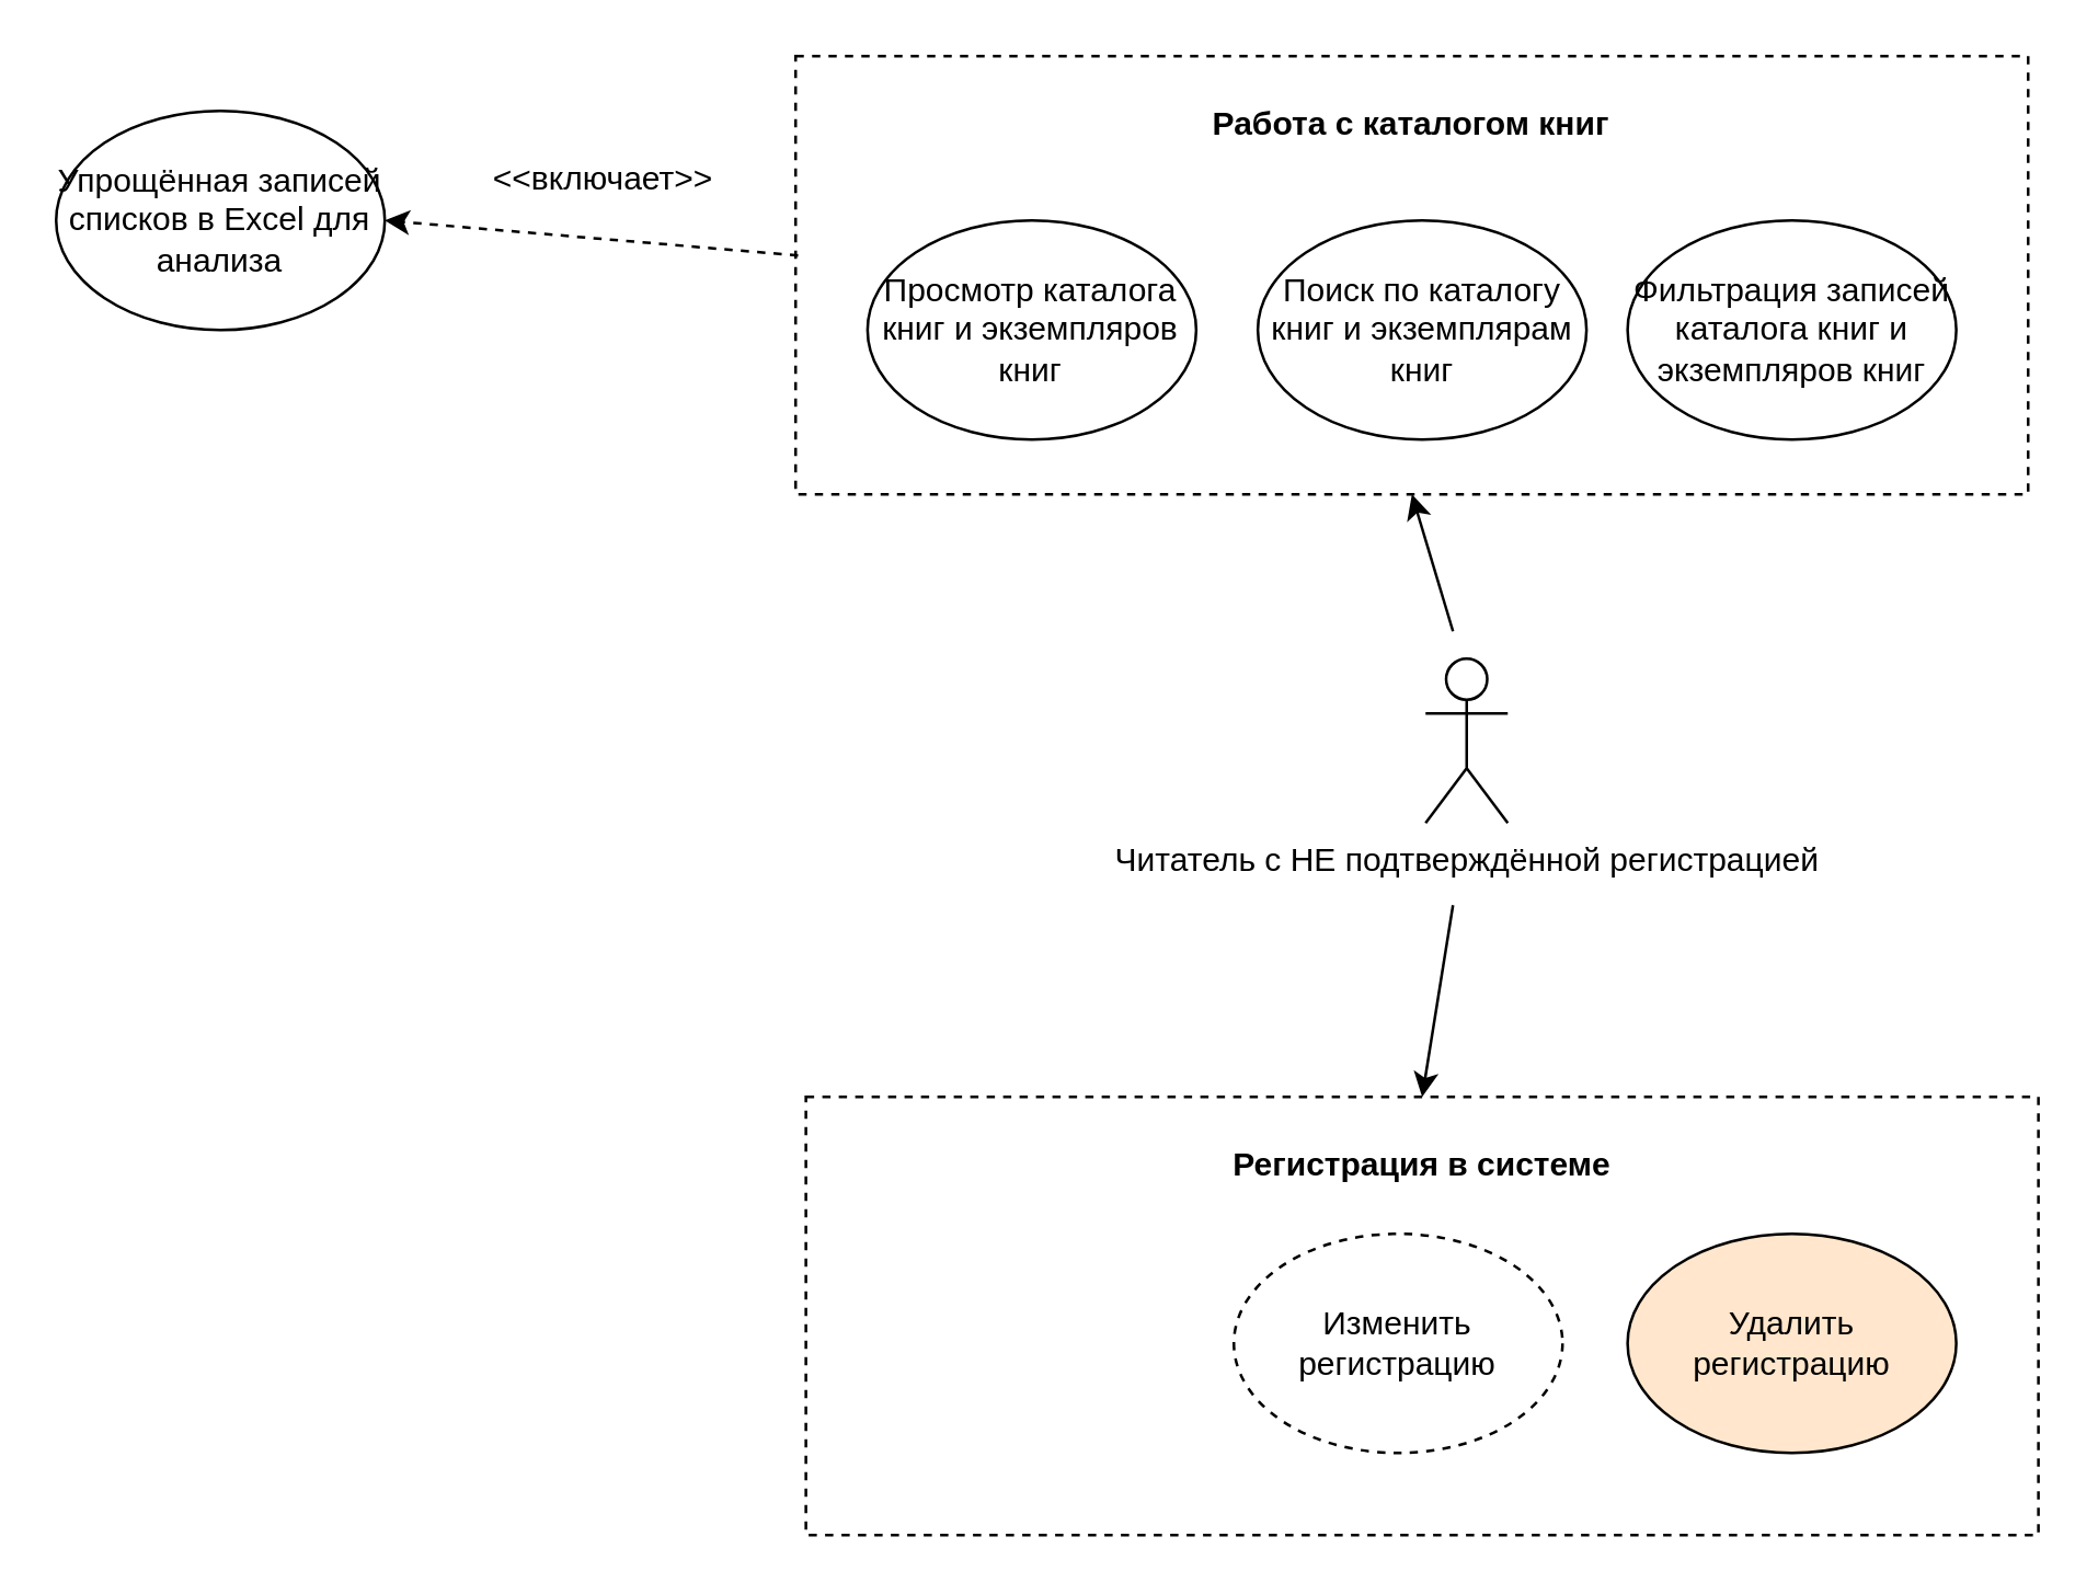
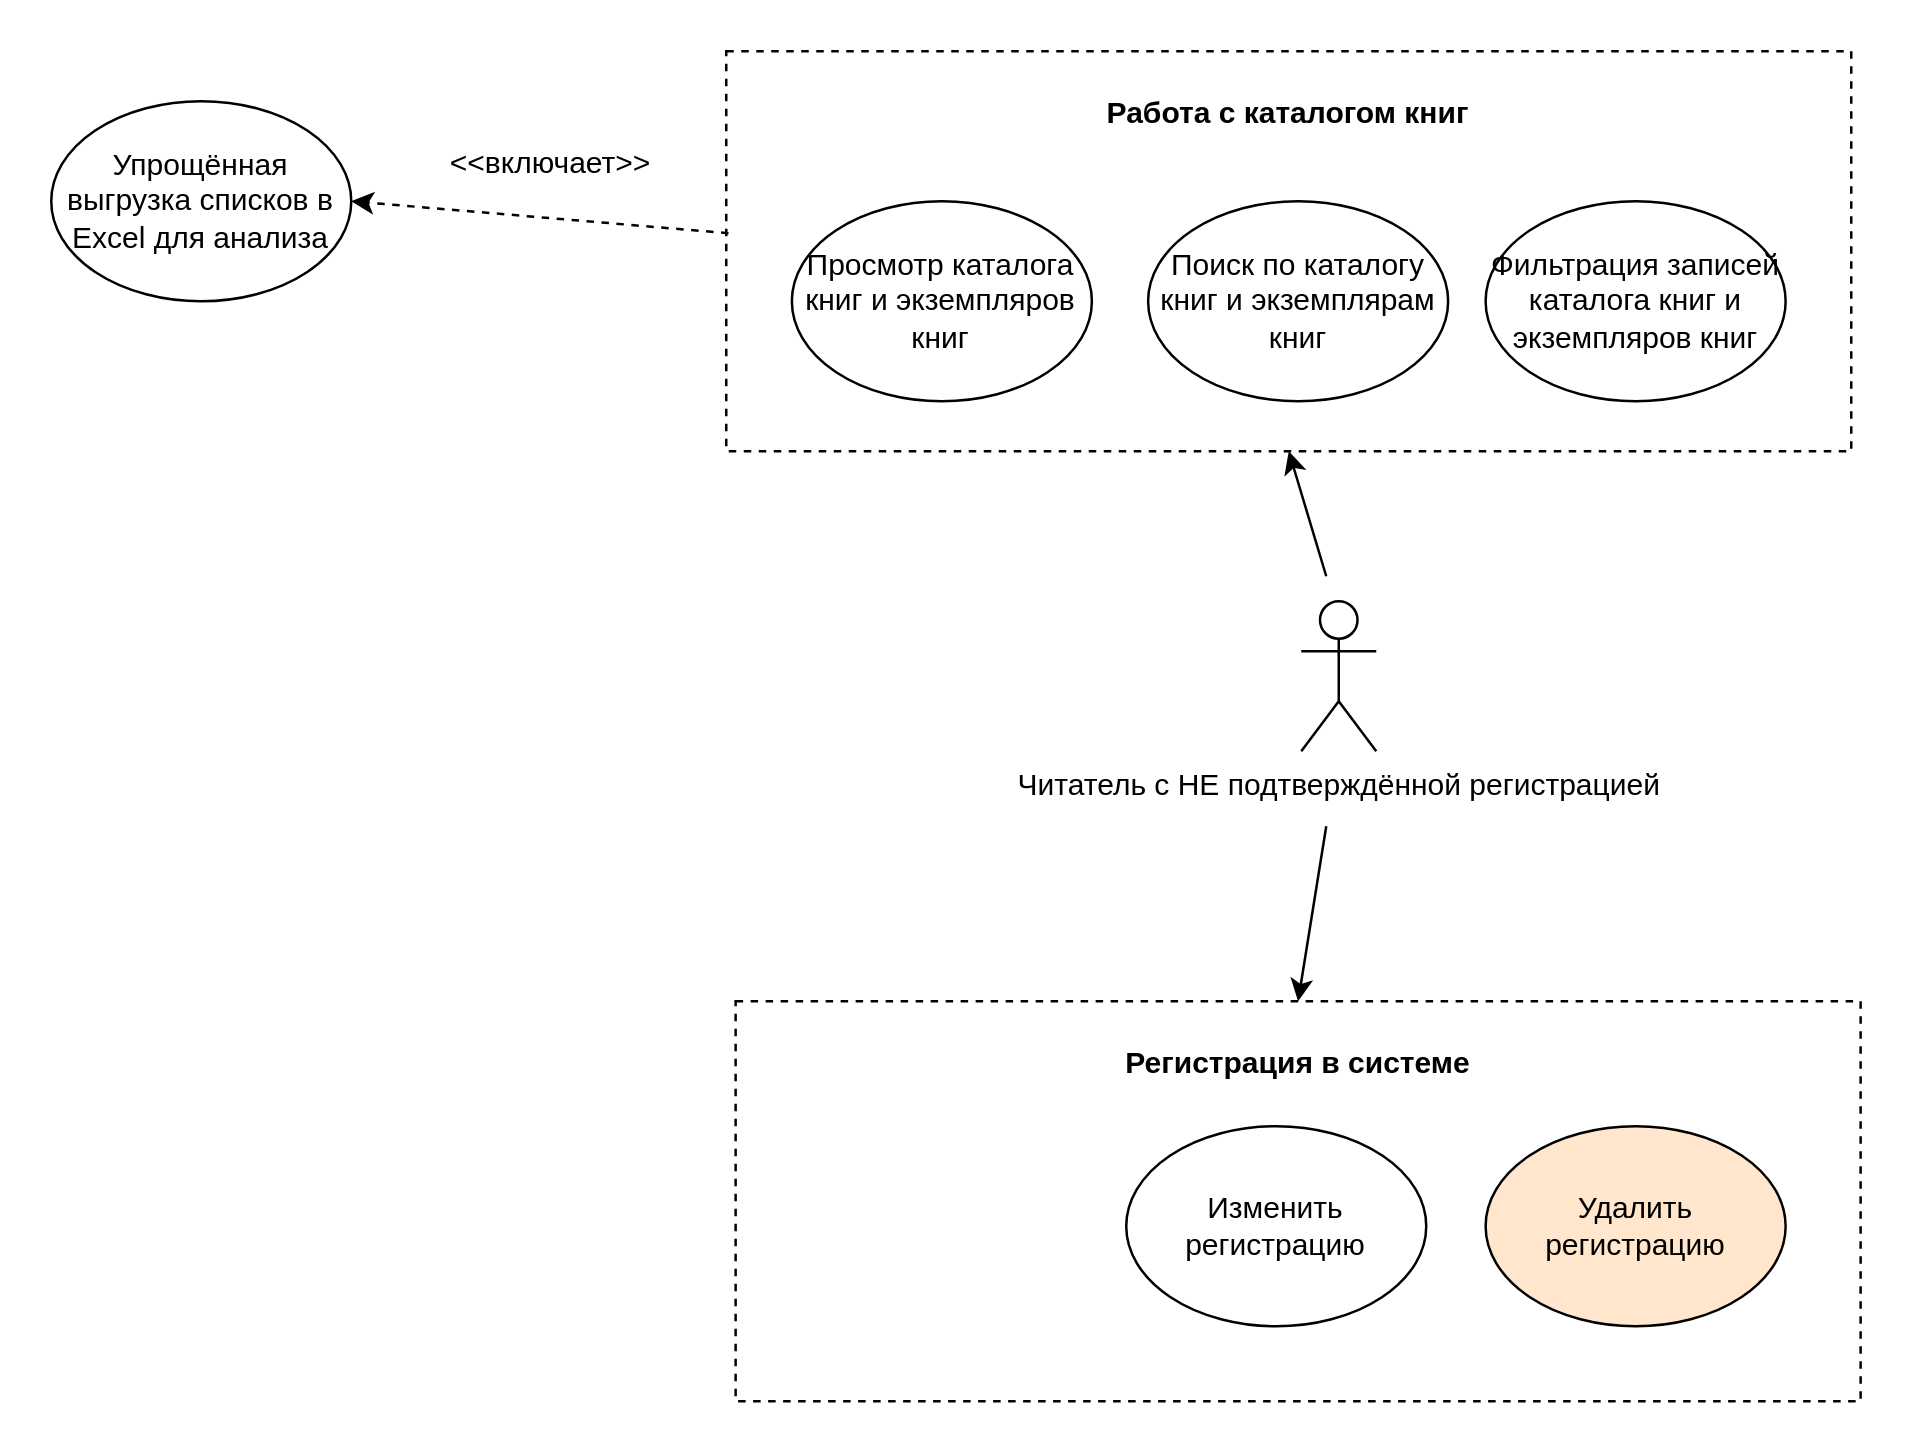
  <mxCell id="0" />
  <mxCell id="1" parent="0" />
  <mxCell id="2" value="Читатель с НЕ подтверждённой регистрацией" style="shape=umlActor;verticalLabelPosition=bottom;verticalAlign=top;html=1;outlineConnect=0;" parent="1" vertex="1"><mxGeometry x="520" y="240" width="30" height="60" as="geometry" /></mxCell>
  <mxCell id="3" value="" style="rounded=0;whiteSpace=wrap;html=1;dashed=1;" parent="1" vertex="1"><mxGeometry x="290" y="20" width="450" height="160" as="geometry" /></mxCell>
  <mxCell id="4" value="Просмотр каталога книг и экземпляров книг" style="ellipse;whiteSpace=wrap;html=1;" parent="1" vertex="1"><mxGeometry x="316.25" y="80" width="120" height="80" as="geometry" /></mxCell>
  <mxCell id="5" value="Поиск по каталогу книг и экземплярам книг" style="ellipse;whiteSpace=wrap;html=1;" parent="1" vertex="1"><mxGeometry x="458.75" y="80" width="120" height="80" as="geometry" /></mxCell>
  <mxCell id="6" value="Работа с каталогом книг" style="text;html=1;align=center;verticalAlign=middle;whiteSpace=wrap;rounded=0;fontStyle=1" parent="1" vertex="1"><mxGeometry x="396.25" y="30" width="237.5" height="30" as="geometry" /></mxCell>
  <mxCell id="7" value="Фильтрация записей каталога книг и экземпляров книг" style="ellipse;whiteSpace=wrap;html=1;" parent="1" vertex="1"><mxGeometry x="593.75" y="80" width="120" height="80" as="geometry" /></mxCell>
- <mxCell id="8" value="Упрощённая записей списков в Excel для анализа" style="ellipse;whiteSpace=wrap;html=1;" parent="1" vertex="1"><mxGeometry x="20" y="40" width="120" height="80" as="geometry" /></mxCell>
+ <mxCell id="8" value="Упрощённая выгрузка списков в Excel для анализа" style="ellipse;whiteSpace=wrap;html=1;" parent="1" vertex="1"><mxGeometry x="20" y="40" width="120" height="80" as="geometry" /></mxCell>
  <mxCell id="9" value="" style="endArrow=classic;html=1;rounded=0;entryX=1;entryY=0.5;entryDx=0;entryDy=0;exitX=0.002;exitY=0.455;exitDx=0;exitDy=0;exitPerimeter=0;dashed=1;" parent="1" source="3" target="8" edge="1"><mxGeometry width="50" height="50" relative="1" as="geometry"><mxPoint x="920" y="190" as="sourcePoint" /><mxPoint x="310" y="340" as="targetPoint" /></mxGeometry></mxCell>
  <mxCell id="10" value="&amp;lt;&amp;lt;включает&amp;gt;&amp;gt;" style="text;html=1;align=center;verticalAlign=middle;whiteSpace=wrap;rounded=0;" parent="1" vertex="1"><mxGeometry x="190" y="50" width="60" height="30" as="geometry" /></mxCell>
  <mxCell id="11" value="" style="rounded=0;whiteSpace=wrap;html=1;dashed=1;" parent="1" vertex="1"><mxGeometry x="293.75" y="400" width="450" height="160" as="geometry" /></mxCell>
  <mxCell id="12" value="Регистрация в системе" style="text;html=1;align=center;verticalAlign=middle;whiteSpace=wrap;rounded=0;fontStyle=1" parent="1" vertex="1"><mxGeometry x="400" y="410" width="237.5" height="30" as="geometry" /></mxCell>
  <mxCell id="13" value="" style="endArrow=classic;html=1;rounded=0;entryX=0.5;entryY=1;entryDx=0;entryDy=0;" parent="1" target="3" edge="1"><mxGeometry width="50" height="50" relative="1" as="geometry"><mxPoint x="530" y="230" as="sourcePoint" /><mxPoint x="660" y="360" as="targetPoint" /></mxGeometry></mxCell>
  <mxCell id="14" value="" style="endArrow=classic;html=1;rounded=0;entryX=0.5;entryY=0;entryDx=0;entryDy=0;" parent="1" target="11" edge="1"><mxGeometry width="50" height="50" relative="1" as="geometry"><mxPoint x="530" y="330" as="sourcePoint" /><mxPoint x="530" y="380" as="targetPoint" /></mxGeometry></mxCell>
- <mxCell id="15" value="Изменить регистрацию" style="ellipse;whiteSpace=wrap;html=1;dashed=1;" vertex="1" parent="1"><mxGeometry x="450" y="450" width="120" height="80" as="geometry" /></mxCell>
+ <mxCell id="15" value="Изменить регистрацию" style="ellipse;whiteSpace=wrap;html=1;" vertex="1" parent="1"><mxGeometry x="450" y="450" width="120" height="80" as="geometry" /></mxCell>
  <mxCell id="16" value="Удалить регистрацию" style="ellipse;whiteSpace=wrap;html=1;fillColor=#ffe6cc;" vertex="1" parent="1"><mxGeometry x="593.75" y="450" width="120" height="80" as="geometry" /></mxCell>
